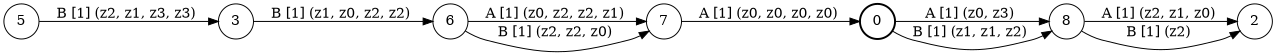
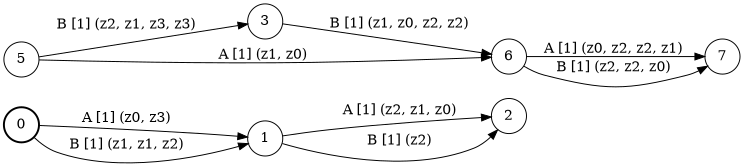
  digraph {
    rankdir=LR
    node [shape=circle]
    0 [style=bold]
-   1 [label=8]
+   1
    2
    3
    6
    7
    5
    0 -> 1 [label="A [1] (z0, z3) "]
    0 -> 1 [label="B [1] (z1, z1, z2) "]
    1 -> 2 [label="A [1] (z2, z1, z0) "]
    1 -> 2 [label="B [1] (z2) "]
    3 -> 6 [label="B [1] (z1, z0, z2, z2) "]
    6 -> 7 [label="A [1] (z0, z2, z2, z1) "]
    6 -> 7 [label="B [1] (z2, z2, z0) "]
-   7 -> 0 [label="A [1] (z0, z0, z0, z0) "]
    5 -> 3 [label="B [1] (z2, z1, z3, z3) "]
+   5 -> 6 [label="A [1] (z1, z0) "]
  }
